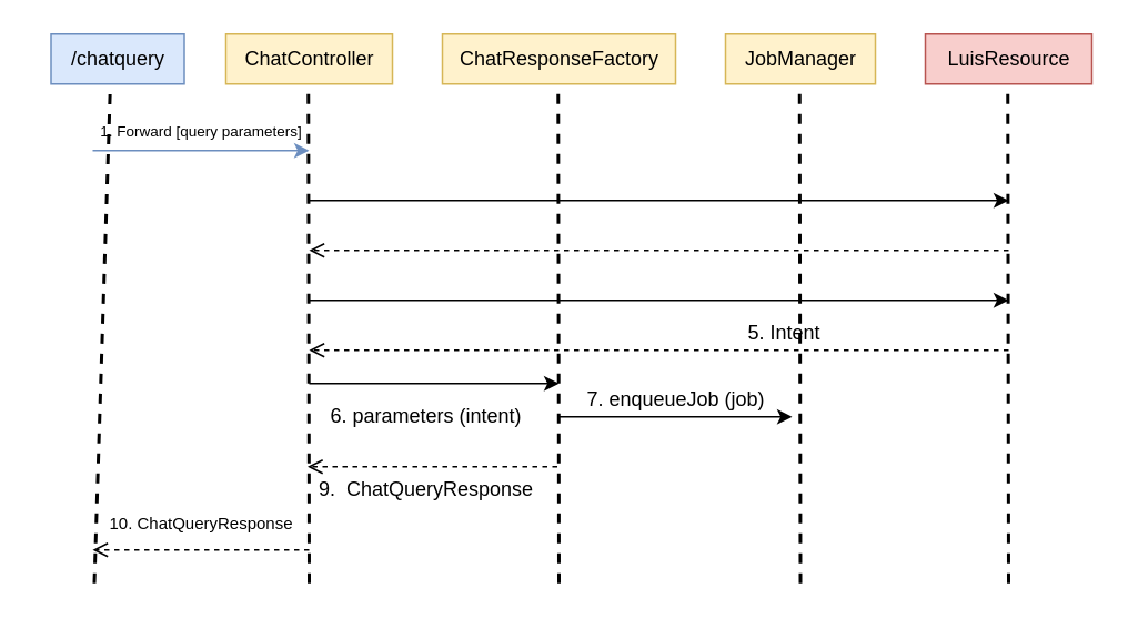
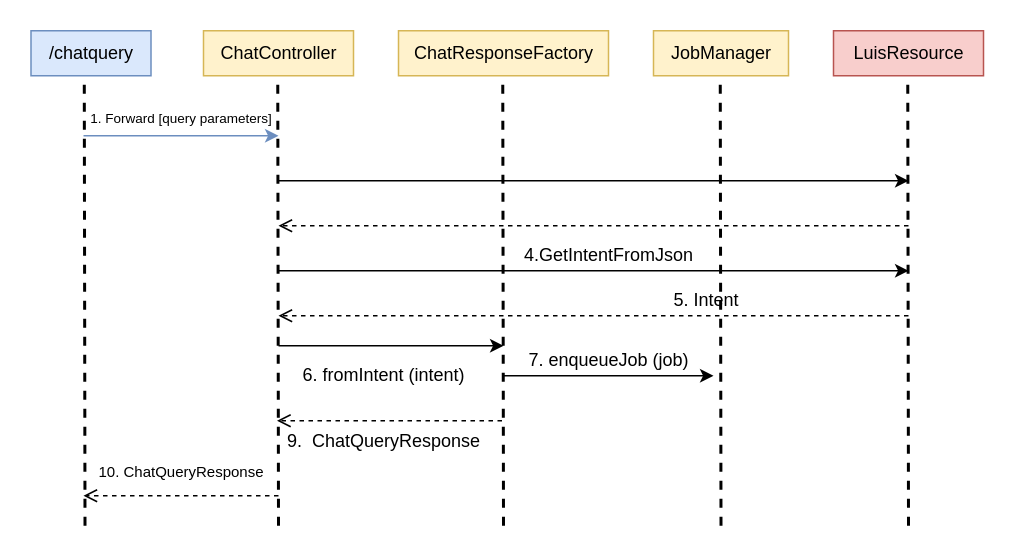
  <mxCell id="0" />
  <mxCell id="1" parent="0" />
- <mxCell id="2" value="/chatquery" style="text;html=1;align=center;verticalAlign=middle;resizable=0;points=[];autosize=1;fillColor=#dae8fc;strokeColor=#6c8ebf;spacing=4;" vertex="1" parent="1"><mxGeometry x="30" y="20" width="80" height="30" as="geometry" /></mxCell>
+ <mxCell id="2" value="/chatquery" style="text;html=1;align=center;verticalAlign=middle;resizable=0;points=[];autosize=1;fillColor=#dae8fc;strokeColor=#6c8ebf;spacing=4;" vertex="1" parent="1"><mxGeometry x="20" y="20" width="80" height="30" as="geometry" /></mxCell>
  <mxCell id="3" value="" style="endArrow=none;dashed=1;html=1;entryX=0.444;entryY=1.105;entryDx=0;entryDy=0;entryPerimeter=0;fillColor=#dae8fc;strokeColor=#000000;strokeWidth=2;" edge="1" parent="1" target="2"><mxGeometry width="50" height="50" relative="1" as="geometry"><mxPoint x="56" y="350" as="sourcePoint" /><mxPoint x="335" y="240" as="targetPoint" /></mxGeometry></mxCell>
  <mxCell id="4" value="" style="endArrow=classic;html=1;fillColor=#dae8fc;strokeColor=#6c8ebf;" edge="1" parent="1"><mxGeometry width="50" height="50" relative="1" as="geometry"><mxPoint x="55" y="90" as="sourcePoint" /><mxPoint x="185" y="90" as="targetPoint" /></mxGeometry></mxCell>
  <mxCell id="5" value="LuisResource" style="text;html=1;align=center;verticalAlign=middle;resizable=0;points=[];autosize=1;fillColor=#f8cecc;strokeColor=#b85450;spacing=3;" vertex="1" parent="1"><mxGeometry x="555" y="20" width="100" height="30" as="geometry" /></mxCell>
  <mxCell id="6" value="JobManager" style="text;html=1;align=center;verticalAlign=middle;resizable=0;points=[];autosize=1;fillColor=#fff2cc;strokeColor=#d6b656;spacing=4;" vertex="1" parent="1"><mxGeometry x="435" y="20" width="90" height="30" as="geometry" /></mxCell>
  <mxCell id="7" value="ChatController" style="text;html=1;align=center;verticalAlign=middle;resizable=0;points=[];autosize=1;fillColor=#fff2cc;strokeColor=#d6b656;spacing=4;" vertex="1" parent="1"><mxGeometry x="135" y="20" width="100" height="30" as="geometry" /></mxCell>
  <mxCell id="8" value="ChatResponseFactory" style="text;html=1;align=center;verticalAlign=middle;resizable=0;points=[];autosize=1;fillColor=#fff2cc;strokeColor=#d6b656;spacing=4;" vertex="1" parent="1"><mxGeometry x="265" y="20" width="140" height="30" as="geometry" /></mxCell>
  <mxCell id="9" value="" style="endArrow=classic;html=1;fillColor=#dae8fc;strokeColor=#000000;" edge="1" parent="1"><mxGeometry width="50" height="50" relative="1" as="geometry"><mxPoint x="185" y="120" as="sourcePoint" /><mxPoint x="605" y="120" as="targetPoint" /></mxGeometry></mxCell>
  <mxCell id="10" value="" style="endArrow=classic;html=1;fillColor=#dae8fc;strokeColor=#000000;" edge="1" parent="1"><mxGeometry width="50" height="50" relative="1" as="geometry"><mxPoint x="185" y="230" as="sourcePoint" /><mxPoint x="335" y="230" as="targetPoint" /></mxGeometry></mxCell>
  <mxCell id="11" value="" style="endArrow=open;html=1;fillColor=#dae8fc;strokeColor=#000000;dashed=1;endFill=0;startSize=20;endSize=7;jumpSize=18;jumpStyle=none;rounded=0;strokeWidth=1;" edge="1" parent="1"><mxGeometry width="50" height="50" relative="1" as="geometry"><mxPoint x="605" y="150" as="sourcePoint" /><mxPoint x="185" y="150" as="targetPoint" /></mxGeometry></mxCell>
  <mxCell id="12" value="" style="endArrow=classic;html=1;fillColor=#dae8fc;strokeColor=#000000;" edge="1" parent="1"><mxGeometry width="50" height="50" relative="1" as="geometry"><mxPoint x="335" y="250" as="sourcePoint" /><mxPoint x="475" y="250" as="targetPoint" /></mxGeometry></mxCell>
  <mxCell id="13" value="" style="endArrow=none;dashed=1;html=1;entryX=0.444;entryY=1.105;entryDx=0;entryDy=0;entryPerimeter=0;fillColor=#dae8fc;strokeColor=#000000;strokeWidth=2;" edge="1" parent="1"><mxGeometry width="50" height="50" relative="1" as="geometry"><mxPoint x="185" y="350" as="sourcePoint" /><mxPoint x="184.5" y="51" as="targetPoint" /></mxGeometry></mxCell>
  <mxCell id="14" value="" style="endArrow=none;dashed=1;html=1;entryX=0.444;entryY=1.105;entryDx=0;entryDy=0;entryPerimeter=0;fillColor=#dae8fc;strokeColor=#000000;strokeWidth=2;" edge="1" parent="1"><mxGeometry width="50" height="50" relative="1" as="geometry"><mxPoint x="335" y="350" as="sourcePoint" /><mxPoint x="334.5" y="50" as="targetPoint" /></mxGeometry></mxCell>
  <mxCell id="15" value="" style="endArrow=none;dashed=1;html=1;entryX=0.444;entryY=1.105;entryDx=0;entryDy=0;entryPerimeter=0;fillColor=#dae8fc;strokeColor=#000000;strokeWidth=2;" edge="1" parent="1"><mxGeometry width="50" height="50" relative="1" as="geometry"><mxPoint x="480" y="350" as="sourcePoint" /><mxPoint x="479.5" y="50" as="targetPoint" /></mxGeometry></mxCell>
  <mxCell id="16" value="" style="endArrow=none;dashed=1;html=1;entryX=0.444;entryY=1.105;entryDx=0;entryDy=0;entryPerimeter=0;fillColor=#dae8fc;strokeColor=#000000;strokeWidth=2;" edge="1" parent="1"><mxGeometry width="50" height="50" relative="1" as="geometry"><mxPoint x="605" y="350" as="sourcePoint" /><mxPoint x="604.5" y="50" as="targetPoint" /></mxGeometry></mxCell>
  <mxCell id="17" value="" style="endArrow=open;html=1;fillColor=#dae8fc;strokeColor=#000000;dashed=1;endFill=0;startSize=20;endSize=7;jumpSize=18;jumpStyle=none;rounded=0;strokeWidth=1;" edge="1" parent="1"><mxGeometry width="50" height="50" relative="1" as="geometry"><mxPoint x="334" y="280" as="sourcePoint" /><mxPoint x="184" y="280" as="targetPoint" /></mxGeometry></mxCell>
  <mxCell id="18" value="" style="endArrow=open;html=1;fillColor=#dae8fc;strokeColor=#000000;dashed=1;endFill=0;startSize=20;endSize=7;jumpSize=18;jumpStyle=none;rounded=0;strokeWidth=1;" edge="1" parent="1"><mxGeometry width="50" height="50" relative="1" as="geometry"><mxPoint x="185" y="330" as="sourcePoint" /><mxPoint x="55" y="330" as="targetPoint" /><Array as="points"><mxPoint x="125" y="330" /></Array></mxGeometry></mxCell>
  <mxCell id="19" value="&lt;font style=&quot;font-size: 9px&quot;&gt;1. Forward [query parameters]&lt;/font&gt;" style="text;html=1;align=center;verticalAlign=middle;resizable=0;points=[];autosize=1;" vertex="1" parent="1"><mxGeometry x="50" y="68" width="140" height="20" as="geometry" /></mxCell>
+ <mxCell id="20" value="4.GetIntentFromJson" style="text;html=1;align=center;verticalAlign=middle;resizable=0;points=[];autosize=1;" vertex="1" parent="1"><mxGeometry x="340" y="160" width="130" height="20" as="geometry" /></mxCell>
  <mxCell id="21" value="7. enqueueJob (job)" style="text;html=1;align=center;verticalAlign=middle;resizable=0;points=[];autosize=1;" vertex="1" parent="1"><mxGeometry x="345" y="230" width="120" height="20" as="geometry" /></mxCell>
- <mxCell id="22" value="6. parameters (intent)" style="text;html=1;align=center;verticalAlign=middle;resizable=0;points=[];autosize=1;" vertex="1" parent="1"><mxGeometry x="195" y="240" width="120" height="20" as="geometry" /></mxCell>
+ <mxCell id="22" value="6. fromIntent (intent)" style="text;html=1;align=center;verticalAlign=middle;resizable=0;points=[];autosize=1;" vertex="1" parent="1"><mxGeometry x="195" y="240" width="120" height="20" as="geometry" /></mxCell>
  <mxCell id="23" value="9.&amp;nbsp; ChatQueryResponse" style="text;html=1;align=center;verticalAlign=middle;resizable=0;points=[];autosize=1;" vertex="1" parent="1"><mxGeometry x="185" y="284" width="140" height="20" as="geometry" /></mxCell>
  <mxCell id="24" value="" style="endArrow=classic;html=1;fillColor=#dae8fc;strokeColor=#000000;" edge="1" parent="1"><mxGeometry width="50" height="50" relative="1" as="geometry"><mxPoint x="185" y="180" as="sourcePoint" /><mxPoint x="605" y="180" as="targetPoint" /></mxGeometry></mxCell>
  <mxCell id="25" value="" style="endArrow=open;html=1;fillColor=#dae8fc;strokeColor=#000000;dashed=1;endFill=0;startSize=20;endSize=7;jumpSize=18;jumpStyle=none;rounded=0;strokeWidth=1;" edge="1" parent="1"><mxGeometry width="50" height="50" relative="1" as="geometry"><mxPoint x="605" y="210" as="sourcePoint" /><mxPoint x="185" y="210" as="targetPoint" /></mxGeometry></mxCell>
  <mxCell id="26" value="5. Intent" style="text;html=1;align=center;verticalAlign=middle;resizable=0;points=[];autosize=1;" vertex="1" parent="1"><mxGeometry x="440" y="190" width="60" height="20" as="geometry" /></mxCell>
  <mxCell id="27" value="&lt;font style=&quot;font-size: 10px&quot;&gt;10. ChatQueryResponse&lt;/font&gt;" style="text;html=1;align=center;verticalAlign=middle;resizable=0;points=[];autosize=1;" vertex="1" parent="1"><mxGeometry x="55" y="304" width="130" height="20" as="geometry" /></mxCell>
